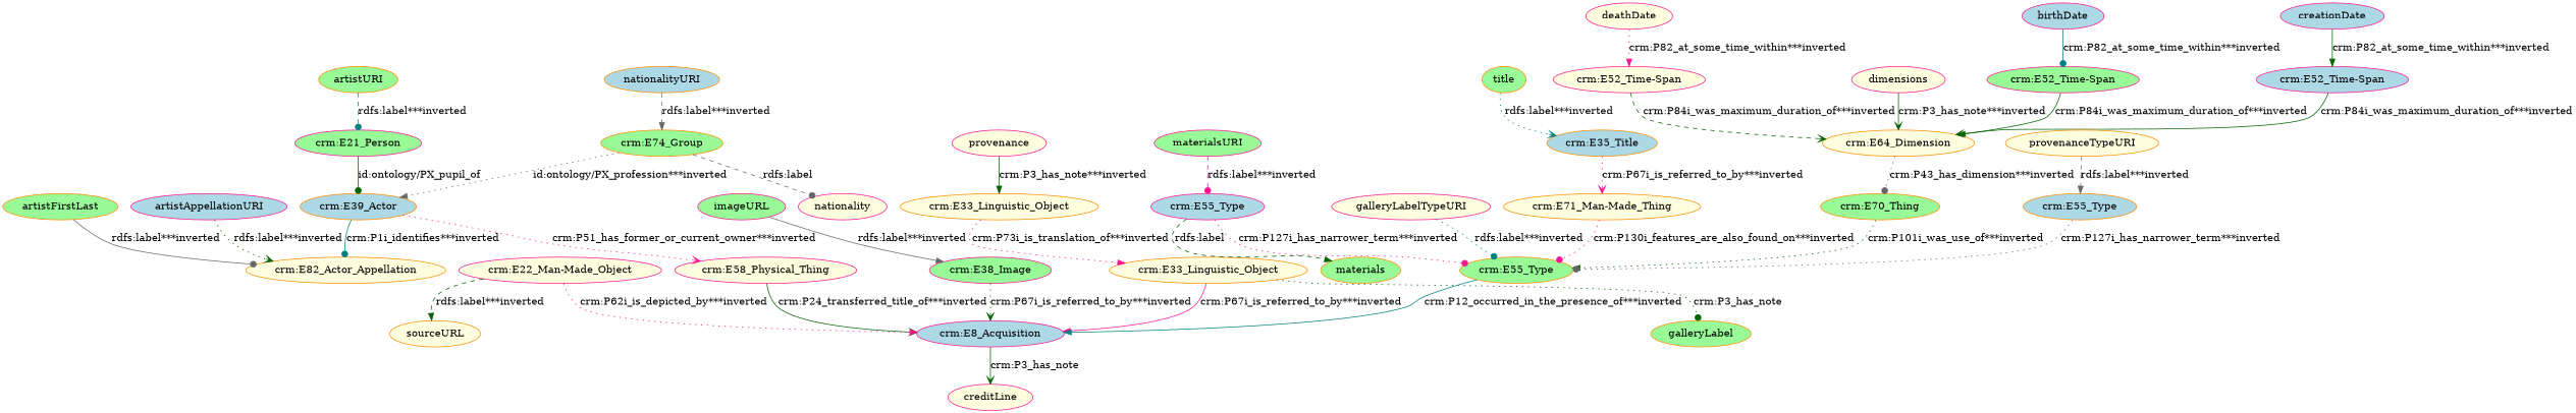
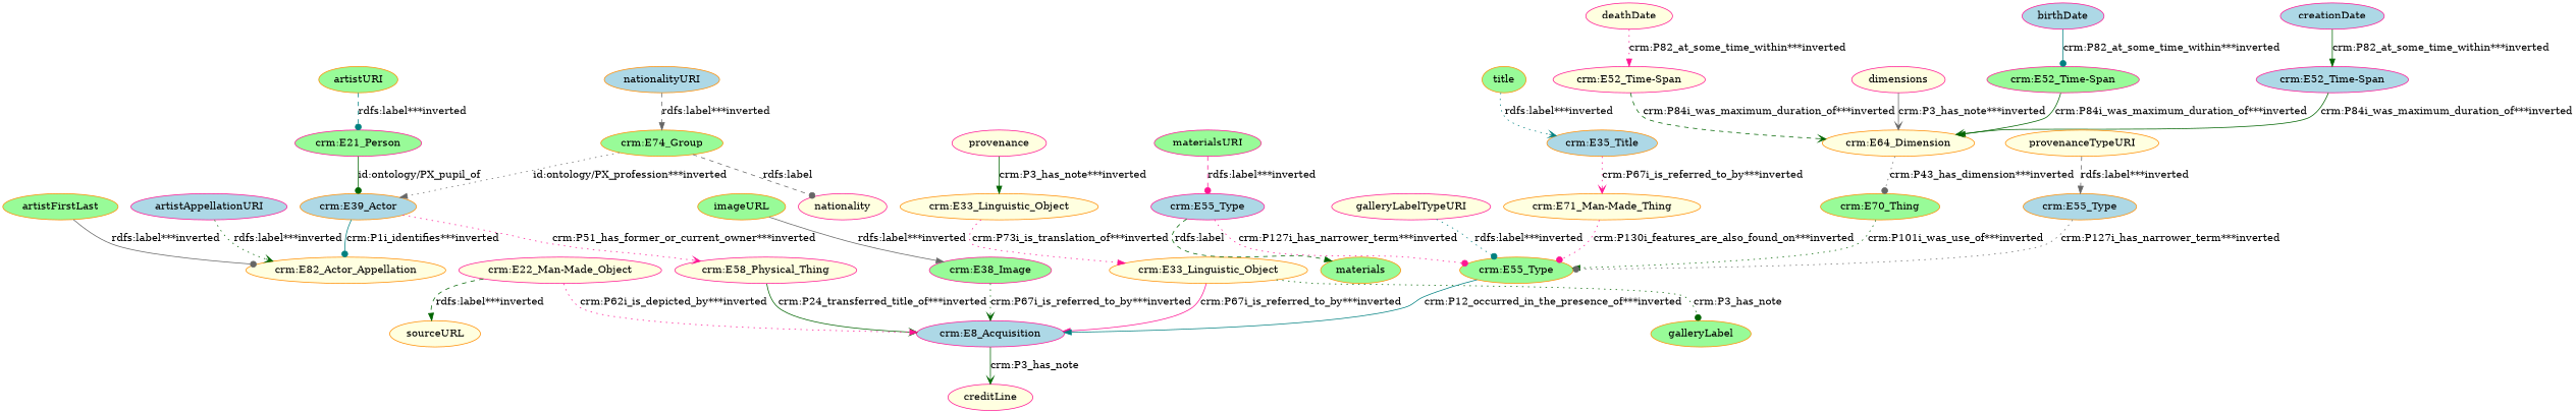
  digraph {
    node [color=deeppink fillcolor=lightyellow style=filled type=class_uri]
    edge [arrowhead=normal color=darkgreen style=dotted type=st_property_uri weight=1]
    n1 [fillcolor=lightblue label=artistAppellationURI type=attribute_name]
    n2 [color=darkorange label="crm:E82_Actor_Appellation"]
    n3 [color=darkorange fillcolor=palegreen label=artistFirstLast type=attribute_name]
    n4 [color=darkorange fillcolor=palegreen label=artistURI type=attribute_name]
    n5 [fillcolor=palegreen label="crm:E21_Person"]
    n6 [color=darkorange fillcolor=lightblue label="crm:E39_Actor"]
    n7 [label="crm:E58_Physical_Thing"]
    n8 [fillcolor=lightblue label=birthDate type=attribute_name]
    n9 [fillcolor=palegreen label="crm:E52_Time-Span"]
    n10 [color=darkorange label="crm:E64_Dimension"]
    n11 [color=darkorange fillcolor=palegreen label="crm:E70_Thing"]
    n12 [fillcolor=lightblue label=creationDate type=attribute_name]
    n13 [fillcolor=lightblue label="crm:E52_Time-Span"]
    n14 [fillcolor=lightblue label="crm:E8_Acquisition"]
    n15 [label=creditLine type=attribute_name]
    n16 [label="crm:E22_Man-Made_Object"]
    n17 [color=darkorange label=sourceURL type=attribute_name]
    n18 [color=darkorange label="crm:E33_Linguistic_Object"]
    n19 [color=darkorange label="crm:E33_Linguistic_Object"]
    n20 [color=darkorange fillcolor=palegreen label=galleryLabel type=attribute_name]
    n21 [color=darkorange fillcolor=lightblue label="crm:E35_Title"]
    n22 [color=darkorange label="crm:E71_Man-Made_Thing"]
    n23 [color=darkorange fillcolor=palegreen label="crm:E55_Type"]
    n24 [fillcolor=palegreen label="crm:E38_Image"]
    n25 [label="crm:E52_Time-Span"]
    n26 [fillcolor=lightblue label="crm:E55_Type"]
    n27 [color=darkorange fillcolor=palegreen label=materials type=attribute_name]
    n28 [color=darkorange fillcolor=lightblue label="crm:E55_Type"]
    n29 [color=darkorange fillcolor=palegreen label="crm:E74_Group"]
    n30 [label=nationality type=attribute_name]
    n31 [label=deathDate type=attribute_name]
    n32 [label=dimensions type=attribute_name]
    n33 [label=galleryLabelTypeURI type=attribute_name]
-   n34 [fillcolor=palegreen label=imageURL type=attribute_name]
+   n34 [color=darkorange fillcolor=palegreen label=imageURL type=attribute_name]
    n35 [fillcolor=palegreen label=materialsURI type=attribute_name]
    n36 [color=darkorange fillcolor=lightblue label=nationalityURI type=attribute_name]
    n37 [label=provenance type=attribute_name]
    n38 [color=darkorange label=provenanceTypeURI type=attribute_name]
    n39 [color=darkorange fillcolor=palegreen label=title type=attribute_name]
    n1 -> n2 [arrowhead=vee label="rdfs:label***inverted"]
    n3 -> n2 [arrowhead=dot color=gray40 label="rdfs:label***inverted" style=solid]
    n4 -> n5 [arrowhead=dot color=teal label="rdfs:label***inverted" style=dashed]
    n5 -> n6 [arrowhead=dot label="id:ontology/PX_pupil_of" style=solid type=direct_property_uri]
    n6 -> n2 [arrowhead=dot color=teal label="crm:P1i_identifies***inverted" style=solid type=inherited weight=4]
    n6 -> n7 [arrowhead=vee color=deeppink label="crm:P51_has_former_or_current_owner***inverted" type=direct_property_uri]
    n7 -> n14 [arrowhead=vee label="crm:P24_transferred_title_of***inverted" style=solid type=direct_property_uri]
    n8 -> n9 [arrowhead=dot color=teal label="crm:P82_at_some_time_within***inverted" style=solid]
    n9 -> n10 [label="crm:P84i_was_maximum_duration_of***inverted" style=solid type=direct_property_uri]
    n10 -> n11 [arrowhead=dot color=gray40 label="crm:P43_has_dimension***inverted" type=direct_property_uri]
    n11 -> n23 [label="crm:P101i_was_use_of***inverted" type=direct_property_uri]
    n12 -> n13 [label="crm:P82_at_some_time_within***inverted" style=solid]
    n13 -> n10 [arrowhead=vee label="crm:P84i_was_maximum_duration_of***inverted" style=solid type=direct_property_uri]
    n14 -> n15 [arrowhead=vee label="crm:P3_has_note" style=solid weight=""]
    n16 -> n14 [color=deeppink label="crm:P62i_is_depicted_by***inverted" type=inherited weight=4]
    n16 -> n17 [label="rdfs:label***inverted" style=dashed]
    n18 -> n19 [color=deeppink label="crm:P73i_is_translation_of***inverted" type=direct_property_uri]
    n19 -> n14 [color=deeppink label="crm:P67i_is_referred_to_by***inverted" style=solid type=inherited weight=4]
    n19 -> n20 [arrowhead=dot label="crm:P3_has_note" weight=""]
    n21 -> n22 [arrowhead=vee color=deeppink label="crm:P67i_is_referred_to_by***inverted" type=inherited weight=4]
    n22 -> n23 [arrowhead=dot color=deeppink label="crm:P130i_features_are_also_found_on***inverted" type=inherited weight=4]
    n23 -> n14 [color=teal label="crm:P12_occurred_in_the_presence_of***inverted" style=solid type=inherited weight=4]
    n24 -> n14 [arrowhead=vee label="crm:P67i_is_referred_to_by***inverted" type=inherited weight=4]
    n25 -> n10 [arrowhead=vee label="crm:P84i_was_maximum_duration_of***inverted" style=dashed type=direct_property_uri]
    n26 -> n23 [arrowhead=dot color=deeppink label="crm:P127i_has_narrower_term***inverted" type=direct_property_uri]
    n26 -> n27 [label="rdfs:label" style=dashed weight=""]
    n28 -> n23 [arrowhead=dot color=gray40 label="crm:P127i_has_narrower_term***inverted" type=direct_property_uri]
    n29 -> n6 [color=gray40 label="id:ontology/PX_profession***inverted" type=direct_property_uri]
    n29 -> n30 [arrowhead=dot color=gray40 label="rdfs:label" style=dashed weight=""]
    n31 -> n25 [color=deeppink label="crm:P82_at_some_time_within***inverted"]
-   n32 -> n10 [arrowhead=vee label="crm:P3_has_note***inverted" style=solid]
+   n32 -> n10 [arrowhead=vee color=gray40 label="crm:P3_has_note***inverted" style=solid]
    n33 -> n23 [arrowhead=dot color=teal label="rdfs:label***inverted"]
    n34 -> n24 [color=gray40 label="rdfs:label***inverted" style=solid]
    n35 -> n26 [arrowhead=dot color=deeppink label="rdfs:label***inverted" style=dashed]
    n36 -> n29 [color=gray40 label="rdfs:label***inverted" style=dashed]
    n37 -> n18 [label="crm:P3_has_note***inverted" style=solid]
    n38 -> n28 [color=gray40 label="rdfs:label***inverted" style=dashed]
    n39 -> n21 [arrowhead=vee color=teal label="rdfs:label***inverted"]
  }
